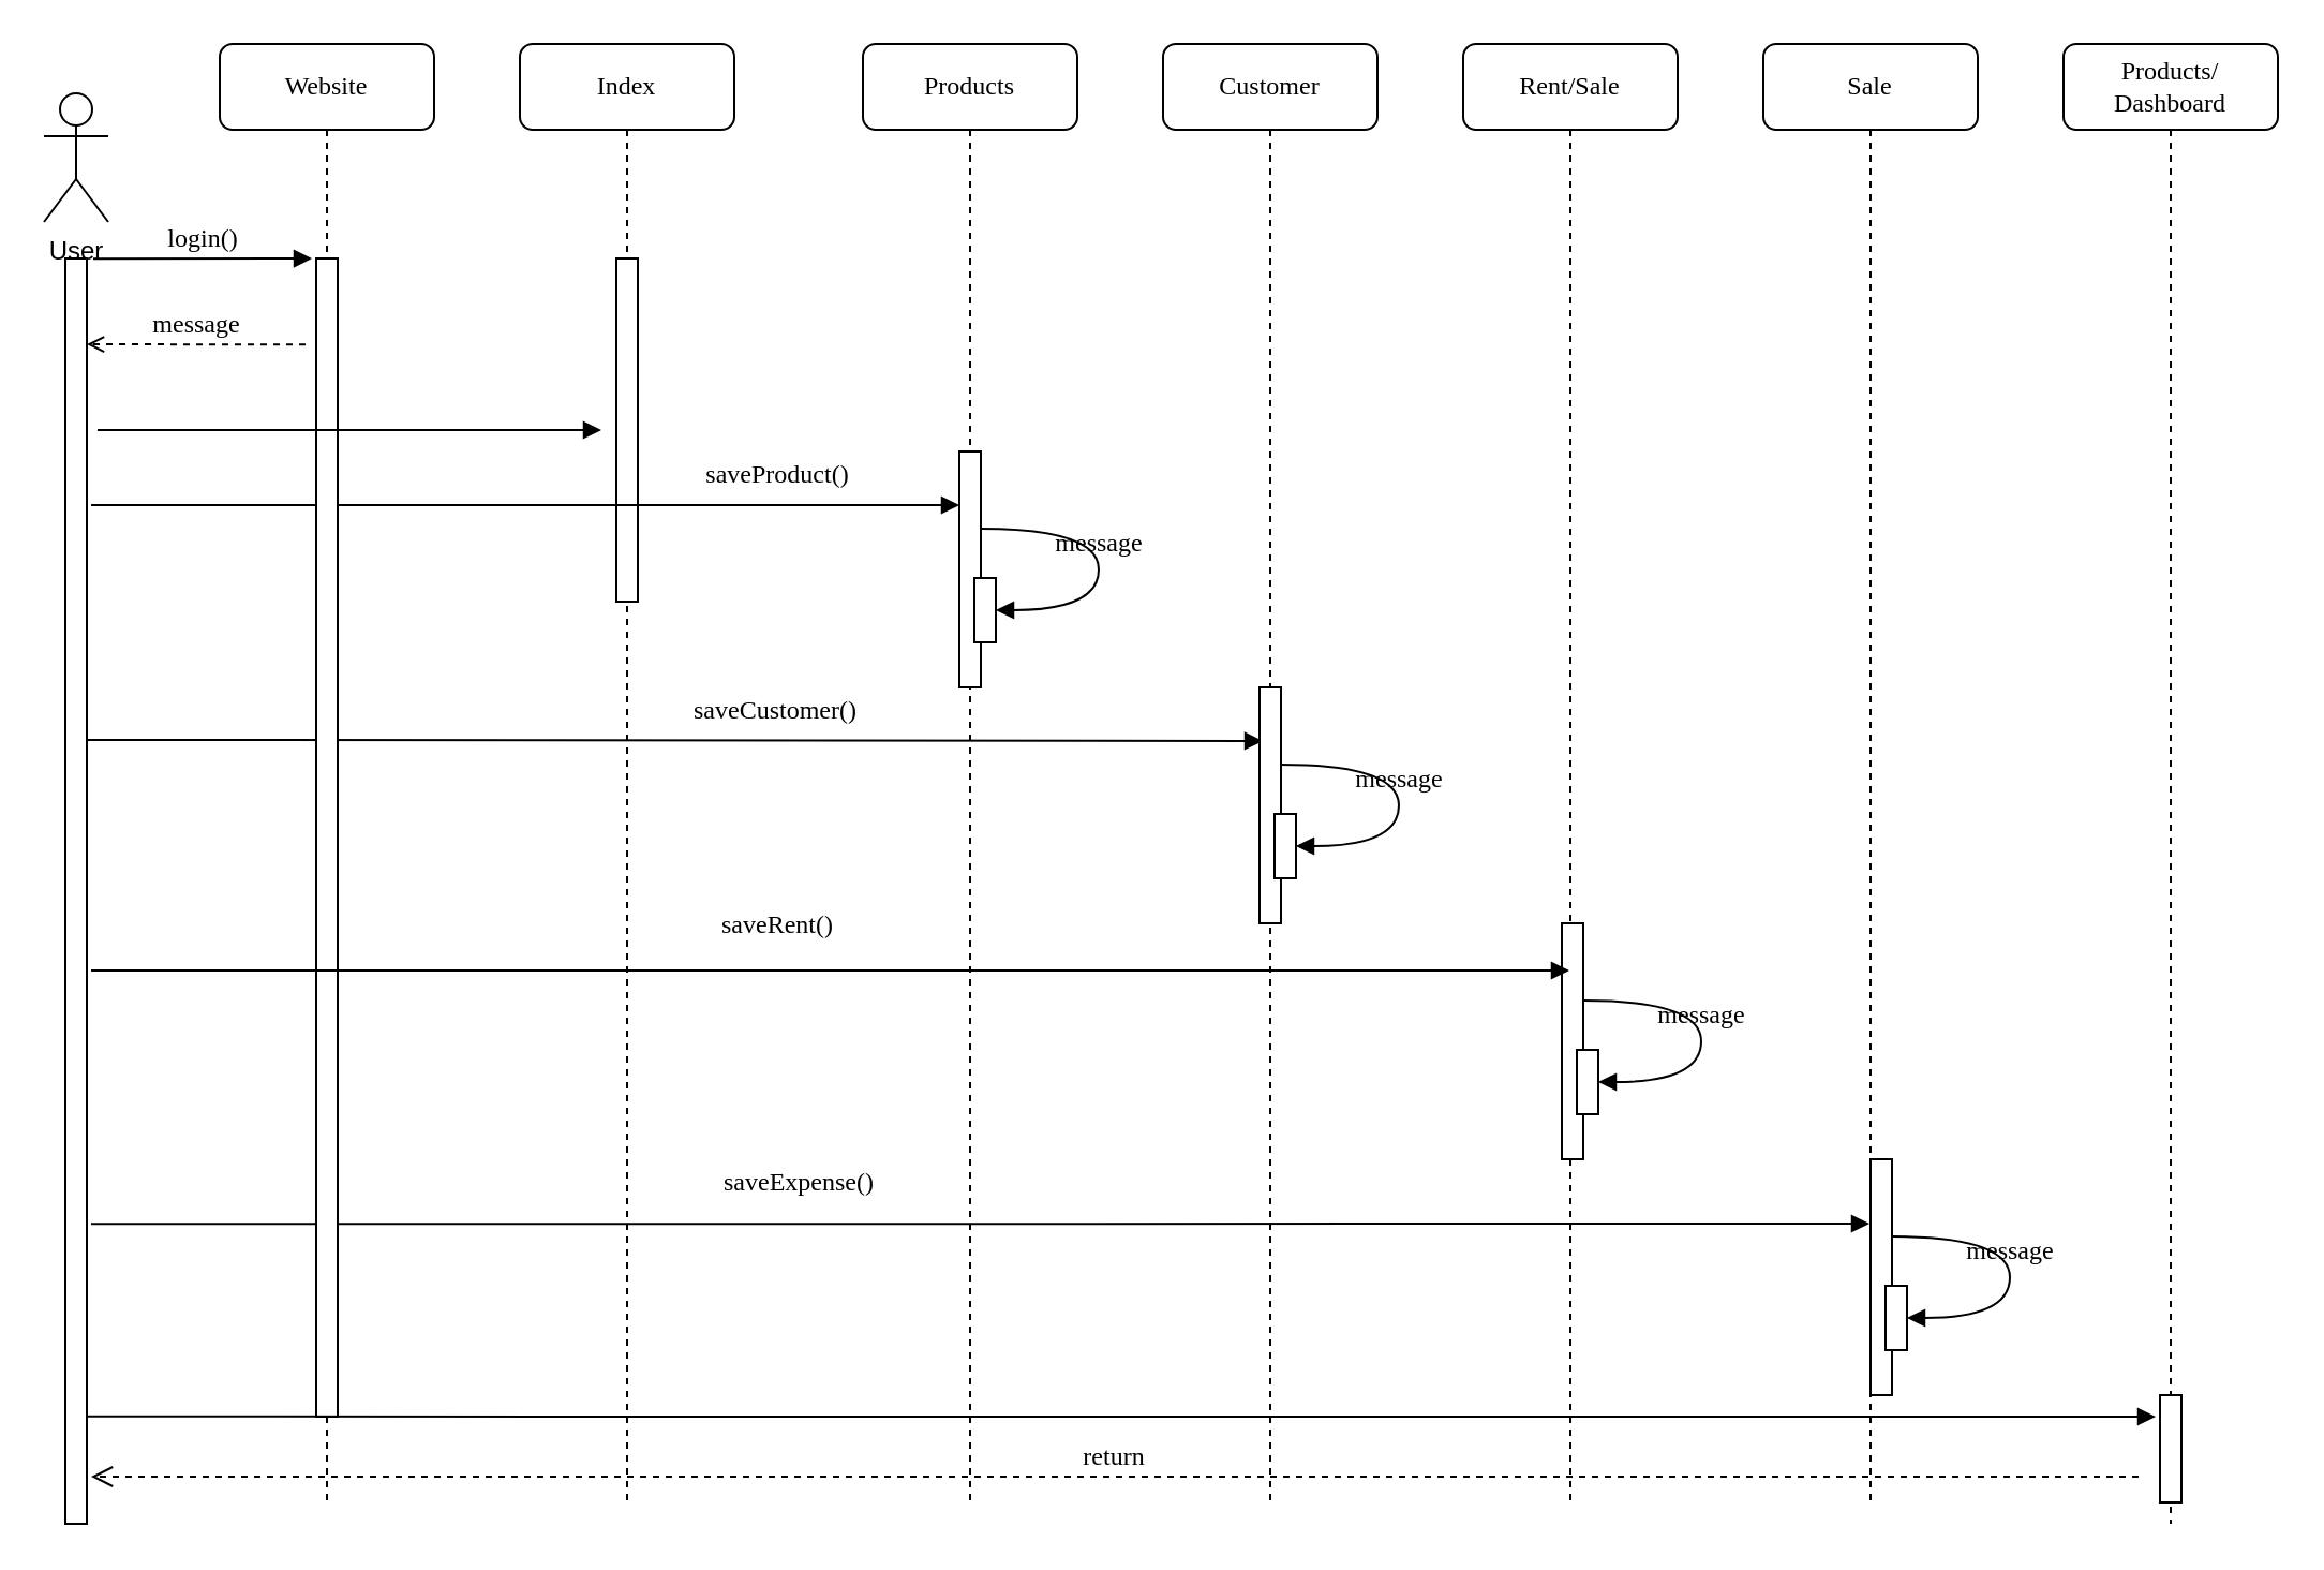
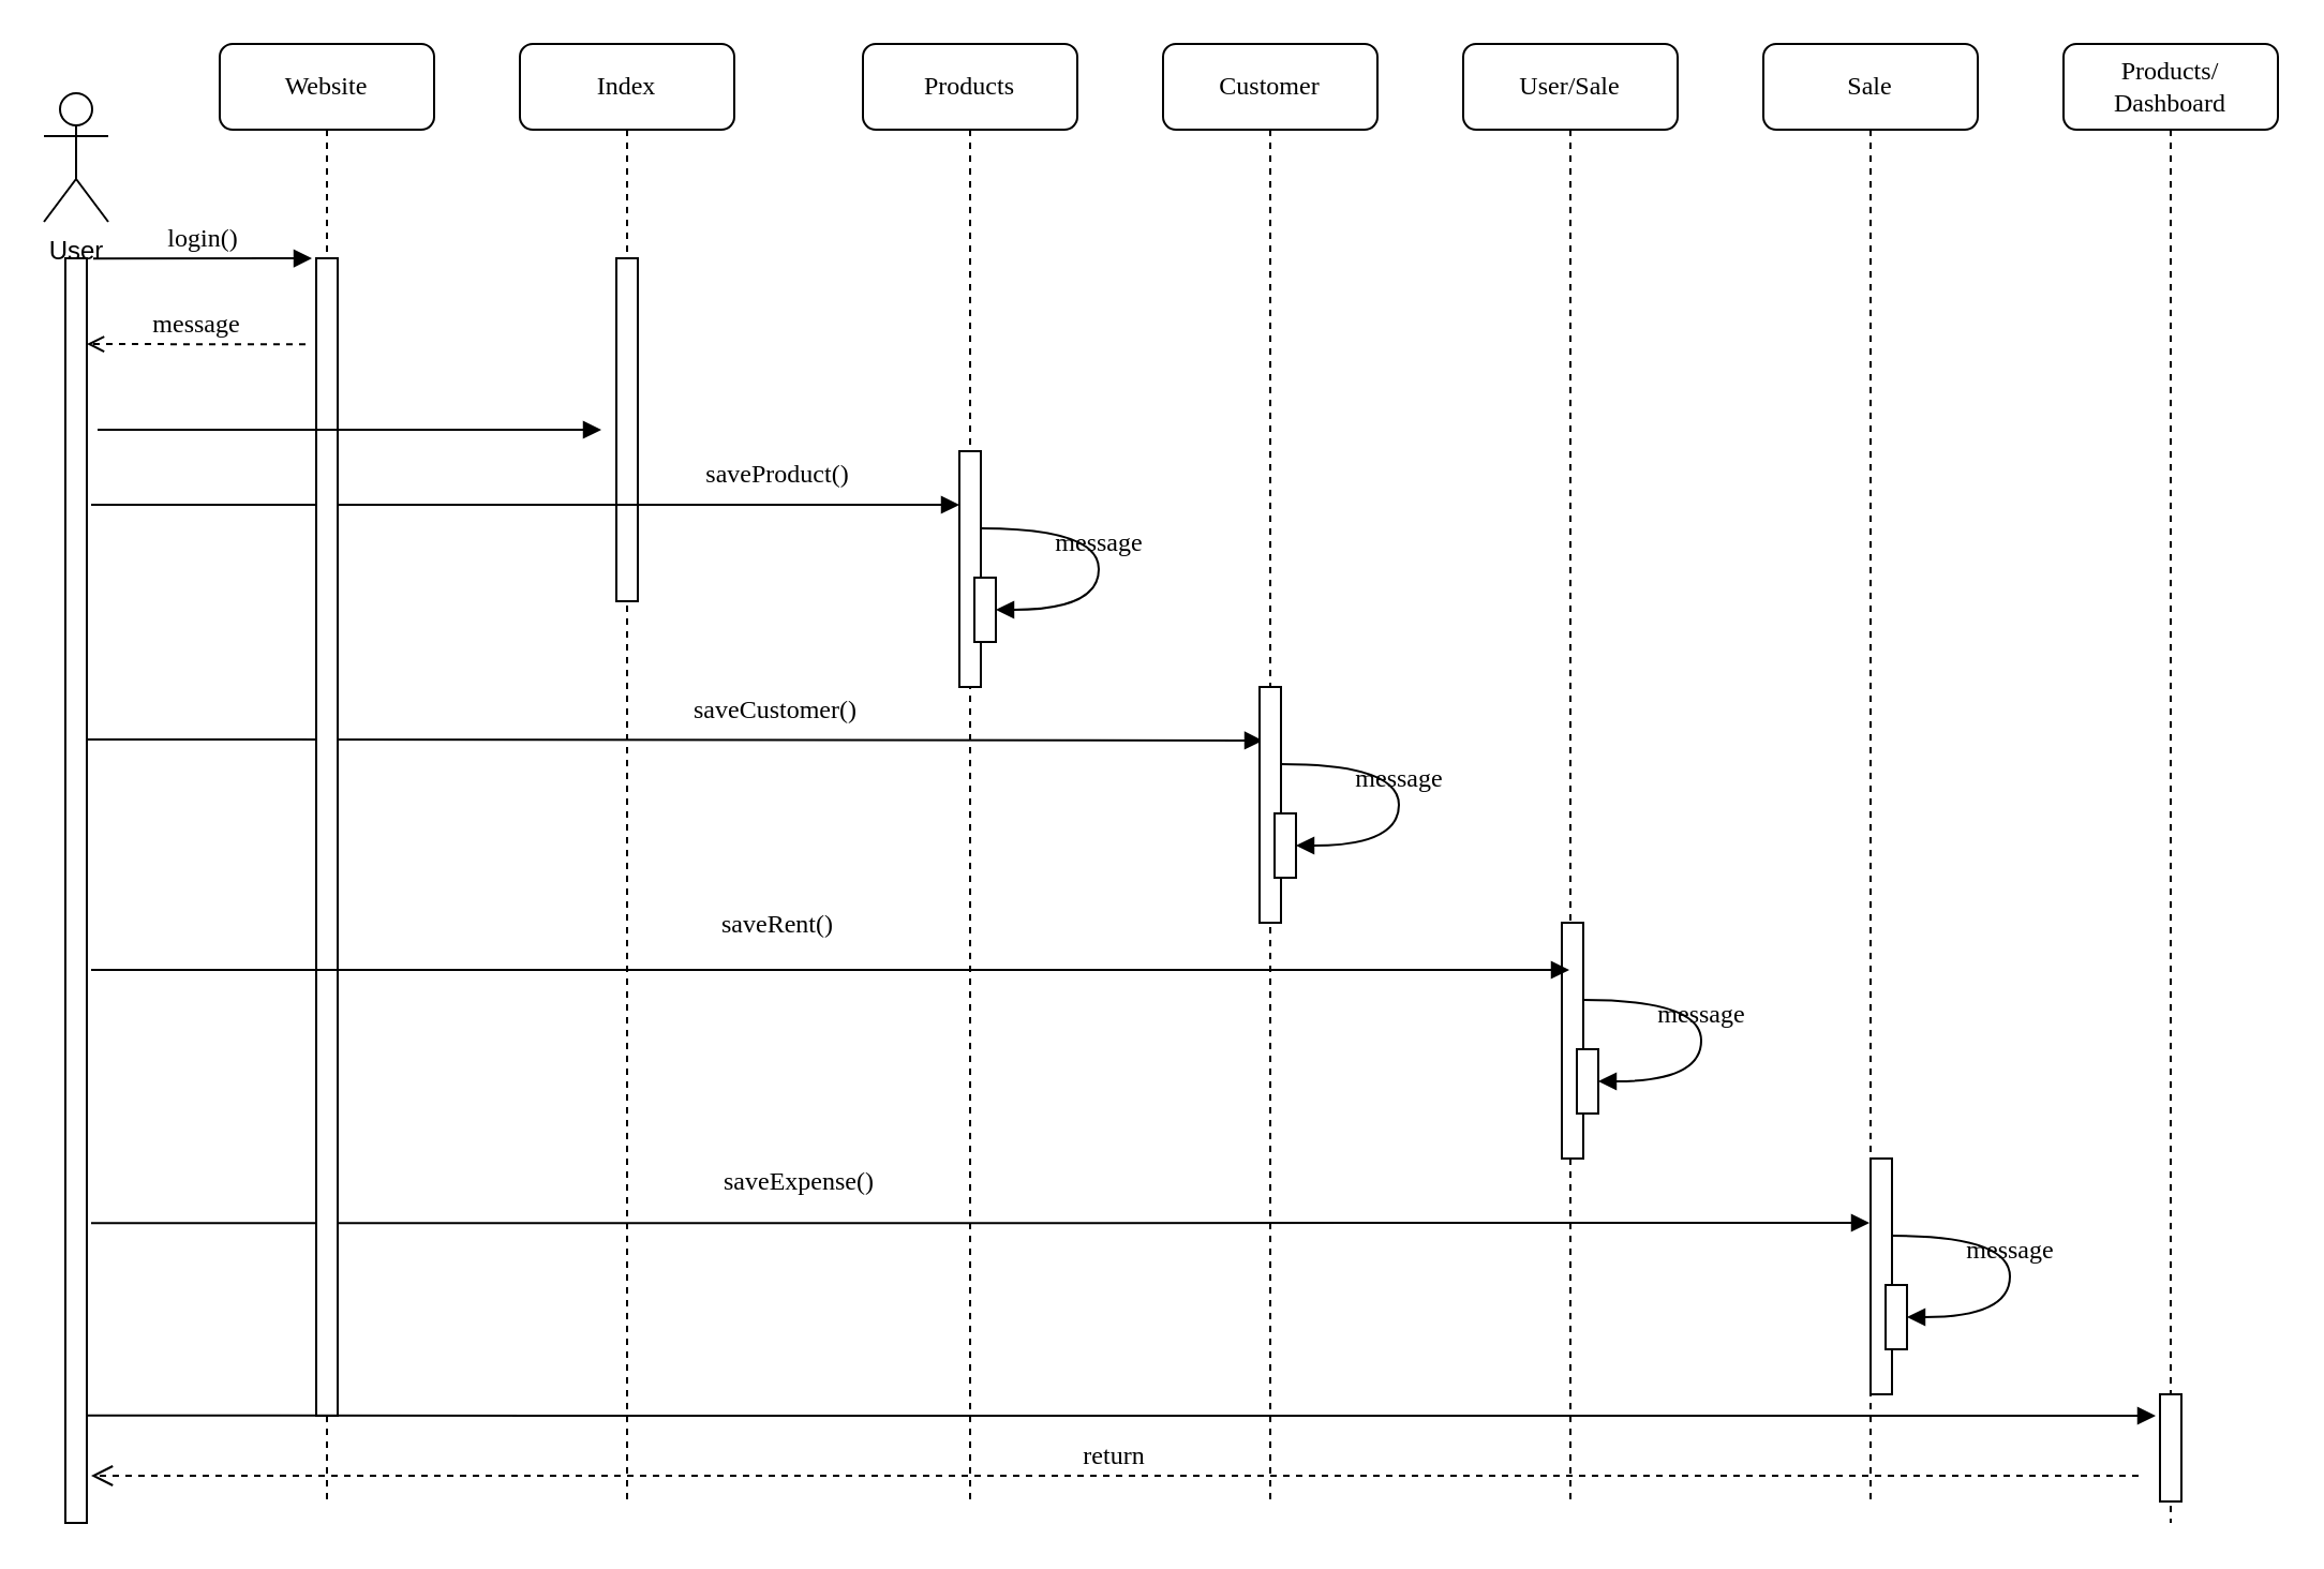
  <mxCell id="0" />
  <mxCell id="1" parent="0" />
  <mxCell id="2" value="Index" style="shape=umlLifeline;perimeter=lifelinePerimeter;whiteSpace=wrap;html=1;container=1;collapsible=0;recursiveResize=0;outlineConnect=0;rounded=1;shadow=0;comic=0;labelBackgroundColor=none;strokeWidth=1;fontFamily=Verdana;fontSize=12;align=center;" parent="1" vertex="1"><mxGeometry x="242" y="20" width="100" height="680" as="geometry" /></mxCell>
  <mxCell id="3" value="" style="html=1;points=[];perimeter=orthogonalPerimeter;rounded=0;shadow=0;comic=0;labelBackgroundColor=none;strokeWidth=1;fontFamily=Verdana;fontSize=12;align=center;" parent="2" vertex="1"><mxGeometry x="45" y="100" width="10" height="160" as="geometry" /></mxCell>
  <mxCell id="4" value="saveCustomer()" style="html=1;verticalAlign=bottom;endArrow=block;labelBackgroundColor=none;fontFamily=Verdana;fontSize=12;edgeStyle=elbowEdgeStyle;elbow=vertical;" edge="1" parent="2"><mxGeometry x="0.176" y="5" relative="1" as="geometry"><mxPoint x="-203" y="324.46" as="sourcePoint" /><mxPoint x="346.5" y="325" as="targetPoint" /><Array as="points"><mxPoint x="257" y="325" /></Array><mxPoint as="offset" /></mxGeometry></mxCell>
  <mxCell id="5" value="Products" style="shape=umlLifeline;perimeter=lifelinePerimeter;whiteSpace=wrap;html=1;container=1;collapsible=0;recursiveResize=0;outlineConnect=0;rounded=1;shadow=0;comic=0;labelBackgroundColor=none;strokeWidth=1;fontFamily=Verdana;fontSize=12;align=center;" parent="1" vertex="1"><mxGeometry x="402" y="20" width="100" height="680" as="geometry" /></mxCell>
  <mxCell id="6" value="" style="html=1;points=[];perimeter=orthogonalPerimeter;rounded=0;shadow=0;comic=0;labelBackgroundColor=none;strokeWidth=1;fontFamily=Verdana;fontSize=12;align=center;" parent="5" vertex="1"><mxGeometry x="45" y="190" width="10" height="110" as="geometry" /></mxCell>
  <mxCell id="7" value="saveProduct()" style="html=1;verticalAlign=bottom;endArrow=block;entryX=0;entryY=0;labelBackgroundColor=none;fontFamily=Verdana;fontSize=12;edgeStyle=elbowEdgeStyle;elbow=vertical;" parent="5" edge="1"><mxGeometry x="0.579" y="5" relative="1" as="geometry"><mxPoint x="-360" y="215" as="sourcePoint" /><mxPoint x="45" y="214.71" as="targetPoint" /><mxPoint as="offset" /></mxGeometry></mxCell>
  <mxCell id="8" value="message" style="html=1;verticalAlign=bottom;endArrow=block;labelBackgroundColor=none;fontFamily=Verdana;fontSize=12;elbow=vertical;edgeStyle=orthogonalEdgeStyle;curved=1;exitX=1.038;exitY=0.345;exitPerimeter=0;" edge="1" parent="5"><mxGeometry relative="1" as="geometry"><mxPoint x="55" y="226" as="sourcePoint" /><mxPoint x="62" y="264" as="targetPoint" /><Array as="points"><mxPoint x="110" y="226" /><mxPoint x="110" y="264" /></Array></mxGeometry></mxCell>
  <mxCell id="9" value="" style="html=1;points=[];perimeter=orthogonalPerimeter;rounded=0;shadow=0;comic=0;labelBackgroundColor=none;strokeWidth=1;fontFamily=Verdana;fontSize=12;align=center;" vertex="1" parent="5"><mxGeometry x="52" y="249" width="10" height="30" as="geometry" /></mxCell>
  <mxCell id="10" value="saveExpense()" style="html=1;verticalAlign=bottom;endArrow=block;labelBackgroundColor=none;fontFamily=Verdana;fontSize=12;edgeStyle=elbowEdgeStyle;elbow=vertical;" edge="1" parent="5" target="19"><mxGeometry x="-0.204" y="10" relative="1" as="geometry"><mxPoint x="-360" y="550.17" as="sourcePoint" /><mxPoint x="329.5" y="550.003" as="targetPoint" /><mxPoint as="offset" /></mxGeometry></mxCell>
  <mxCell id="11" value="Customer" style="shape=umlLifeline;perimeter=lifelinePerimeter;whiteSpace=wrap;html=1;container=1;collapsible=0;recursiveResize=0;outlineConnect=0;rounded=1;shadow=0;comic=0;labelBackgroundColor=none;strokeWidth=1;fontFamily=Verdana;fontSize=12;align=center;" parent="1" vertex="1"><mxGeometry x="542" y="20" width="100" height="680" as="geometry" /></mxCell>
  <mxCell id="12" value="" style="html=1;points=[];perimeter=orthogonalPerimeter;rounded=0;shadow=0;comic=0;labelBackgroundColor=none;strokeWidth=1;fontFamily=Verdana;fontSize=12;align=center;" vertex="1" parent="11"><mxGeometry x="45" y="300" width="10" height="110" as="geometry" /></mxCell>
  <mxCell id="13" value="message" style="html=1;verticalAlign=bottom;endArrow=block;labelBackgroundColor=none;fontFamily=Verdana;fontSize=12;elbow=vertical;edgeStyle=orthogonalEdgeStyle;curved=1;exitX=1.038;exitY=0.345;exitPerimeter=0;" edge="1" parent="11"><mxGeometry relative="1" as="geometry"><mxPoint x="55" y="336" as="sourcePoint" /><mxPoint x="62" y="374" as="targetPoint" /><Array as="points"><mxPoint x="110" y="336" /><mxPoint x="110" y="374" /></Array></mxGeometry></mxCell>
  <mxCell id="14" value="" style="html=1;points=[];perimeter=orthogonalPerimeter;rounded=0;shadow=0;comic=0;labelBackgroundColor=none;strokeWidth=1;fontFamily=Verdana;fontSize=12;align=center;" vertex="1" parent="11"><mxGeometry x="52" y="359" width="10" height="30" as="geometry" /></mxCell>
- <mxCell id="15" value="Rent/Sale" style="shape=umlLifeline;perimeter=lifelinePerimeter;whiteSpace=wrap;html=1;container=1;collapsible=0;recursiveResize=0;outlineConnect=0;rounded=1;shadow=0;comic=0;labelBackgroundColor=none;strokeWidth=1;fontFamily=Verdana;fontSize=12;align=center;" parent="1" vertex="1"><mxGeometry x="682" y="20" width="100" height="680" as="geometry" /></mxCell>
+ <mxCell id="15" value="User/Sale" style="shape=umlLifeline;perimeter=lifelinePerimeter;whiteSpace=wrap;html=1;container=1;collapsible=0;recursiveResize=0;outlineConnect=0;rounded=1;shadow=0;comic=0;labelBackgroundColor=none;strokeWidth=1;fontFamily=Verdana;fontSize=12;align=center;" parent="1" vertex="1"><mxGeometry x="682" y="20" width="100" height="680" as="geometry" /></mxCell>
  <mxCell id="16" value="" style="html=1;points=[];perimeter=orthogonalPerimeter;rounded=0;shadow=0;comic=0;labelBackgroundColor=none;strokeWidth=1;fontFamily=Verdana;fontSize=12;align=center;" vertex="1" parent="15"><mxGeometry x="46" y="410" width="10" height="110" as="geometry" /></mxCell>
  <mxCell id="17" value="message" style="html=1;verticalAlign=bottom;endArrow=block;labelBackgroundColor=none;fontFamily=Verdana;fontSize=12;elbow=vertical;edgeStyle=orthogonalEdgeStyle;curved=1;exitX=1.038;exitY=0.345;exitPerimeter=0;" edge="1" parent="15"><mxGeometry relative="1" as="geometry"><mxPoint x="56" y="446" as="sourcePoint" /><mxPoint x="63" y="484" as="targetPoint" /><Array as="points"><mxPoint x="111" y="446" /><mxPoint x="111" y="484" /></Array></mxGeometry></mxCell>
  <mxCell id="18" value="" style="html=1;points=[];perimeter=orthogonalPerimeter;rounded=0;shadow=0;comic=0;labelBackgroundColor=none;strokeWidth=1;fontFamily=Verdana;fontSize=12;align=center;" vertex="1" parent="15"><mxGeometry x="53" y="469" width="10" height="30" as="geometry" /></mxCell>
  <mxCell id="19" value="Sale" style="shape=umlLifeline;perimeter=lifelinePerimeter;whiteSpace=wrap;html=1;container=1;collapsible=0;recursiveResize=0;outlineConnect=0;rounded=1;shadow=0;comic=0;labelBackgroundColor=none;strokeWidth=1;fontFamily=Verdana;fontSize=12;align=center;" parent="1" vertex="1"><mxGeometry x="822" y="20" width="100" height="680" as="geometry" /></mxCell>
  <mxCell id="20" value="" style="html=1;points=[];perimeter=orthogonalPerimeter;rounded=0;shadow=0;comic=0;labelBackgroundColor=none;strokeWidth=1;fontFamily=Verdana;fontSize=12;align=center;" vertex="1" parent="19"><mxGeometry x="50" y="520" width="10" height="110" as="geometry" /></mxCell>
  <mxCell id="21" value="message" style="html=1;verticalAlign=bottom;endArrow=block;labelBackgroundColor=none;fontFamily=Verdana;fontSize=12;elbow=vertical;edgeStyle=orthogonalEdgeStyle;curved=1;exitX=1.038;exitY=0.345;exitPerimeter=0;" edge="1" parent="19"><mxGeometry relative="1" as="geometry"><mxPoint x="60" y="556" as="sourcePoint" /><mxPoint x="67" y="594" as="targetPoint" /><Array as="points"><mxPoint x="115" y="556" /><mxPoint x="115" y="594" /></Array></mxGeometry></mxCell>
  <mxCell id="22" value="" style="html=1;points=[];perimeter=orthogonalPerimeter;rounded=0;shadow=0;comic=0;labelBackgroundColor=none;strokeWidth=1;fontFamily=Verdana;fontSize=12;align=center;" vertex="1" parent="19"><mxGeometry x="57" y="579" width="10" height="30" as="geometry" /></mxCell>
  <mxCell id="23" value="Products/&lt;div&gt;Dashboard&lt;/div&gt;" style="shape=umlLifeline;perimeter=lifelinePerimeter;whiteSpace=wrap;html=1;container=1;collapsible=0;recursiveResize=0;outlineConnect=0;rounded=1;shadow=0;comic=0;labelBackgroundColor=none;strokeWidth=1;fontFamily=Verdana;fontSize=12;align=center;" parent="1" vertex="1"><mxGeometry x="962" y="20" width="100" height="690" as="geometry" /></mxCell>
  <mxCell id="24" value="Website" style="shape=umlLifeline;perimeter=lifelinePerimeter;whiteSpace=wrap;html=1;container=1;collapsible=0;recursiveResize=0;outlineConnect=0;rounded=1;shadow=0;comic=0;labelBackgroundColor=none;strokeWidth=1;fontFamily=Verdana;fontSize=12;align=center;" parent="1" vertex="1"><mxGeometry x="102" y="20" width="100" height="680" as="geometry" /></mxCell>
  <mxCell id="25" value="" style="html=1;points=[];perimeter=orthogonalPerimeter;rounded=0;shadow=0;comic=0;labelBackgroundColor=none;strokeWidth=1;fontFamily=Verdana;fontSize=12;align=center;" parent="24" vertex="1"><mxGeometry x="45" y="100" width="10" height="540" as="geometry" /></mxCell>
  <mxCell id="26" value="login()" style="html=1;verticalAlign=bottom;endArrow=block;labelBackgroundColor=none;fontFamily=Verdana;fontSize=12;edgeStyle=elbowEdgeStyle;elbow=vertical;" edge="1" parent="24"><mxGeometry relative="1" as="geometry"><mxPoint x="-59" y="100.17" as="sourcePoint" /><mxPoint x="43" y="100" as="targetPoint" /></mxGeometry></mxCell>
  <mxCell id="27" value="" style="html=1;verticalAlign=bottom;endArrow=block;entryX=0;entryY=0;labelBackgroundColor=none;fontFamily=Verdana;fontSize=12;edgeStyle=elbowEdgeStyle;elbow=vertical;" parent="24" edge="1"><mxGeometry x="0.446" y="10" relative="1" as="geometry"><mxPoint x="-57" y="180" as="sourcePoint" /><mxPoint x="178" y="180" as="targetPoint" /><mxPoint as="offset" /></mxGeometry></mxCell>
  <mxCell id="28" value="saveRent()" style="html=1;verticalAlign=bottom;endArrow=block;labelBackgroundColor=none;fontFamily=Verdana;fontSize=12;edgeStyle=elbowEdgeStyle;elbow=vertical;" edge="1" parent="24"><mxGeometry x="-0.072" y="12" relative="1" as="geometry"><mxPoint x="-60" y="432" as="sourcePoint" /><mxPoint x="629.5" y="431.833" as="targetPoint" /><mxPoint as="offset" /></mxGeometry></mxCell>
  <mxCell id="29" value="" style="html=1;points=[];perimeter=orthogonalPerimeter;rounded=0;shadow=0;comic=0;labelBackgroundColor=none;strokeColor=#000000;strokeWidth=1;fillColor=#FFFFFF;fontFamily=Verdana;fontSize=12;fontColor=#000000;align=center;" parent="1" vertex="1"><mxGeometry x="1007" y="650" width="10" height="50" as="geometry" /></mxCell>
  <mxCell id="30" value="return" style="html=1;verticalAlign=bottom;endArrow=open;dashed=1;endSize=8;labelBackgroundColor=none;fontFamily=Verdana;fontSize=12;edgeStyle=elbowEdgeStyle;elbow=vertical;" parent="1" edge="1"><mxGeometry x="0.001" relative="1" as="geometry"><mxPoint x="42" y="688" as="targetPoint" /><Array as="points"><mxPoint x="697" y="688" /></Array><mxPoint x="997" y="688" as="sourcePoint" /><mxPoint as="offset" /></mxGeometry></mxCell>
  <mxCell id="31" value="User" style="shape=umlActor;verticalLabelPosition=bottom;verticalAlign=top;html=1;outlineConnect=0;" vertex="1" parent="1"><mxGeometry x="20" y="43" width="30" height="60" as="geometry" /></mxCell>
  <mxCell id="32" value="" style="html=1;points=[];perimeter=orthogonalPerimeter;rounded=0;shadow=0;comic=0;labelBackgroundColor=none;strokeWidth=1;fontFamily=Verdana;fontSize=12;align=center;" vertex="1" parent="1"><mxGeometry x="30" y="120" width="10" height="590" as="geometry" /></mxCell>
  <mxCell id="33" value="message" style="html=1;verticalAlign=bottom;endArrow=open;labelBackgroundColor=none;fontFamily=Verdana;fontSize=12;edgeStyle=elbowEdgeStyle;elbow=vertical;dashed=1;endFill=0;" edge="1" parent="1"><mxGeometry relative="1" as="geometry"><mxPoint x="142" y="160.17" as="sourcePoint" /><mxPoint x="40" y="160.34" as="targetPoint" /></mxGeometry></mxCell>
  <mxCell id="34" value="" style="html=1;verticalAlign=bottom;endArrow=block;labelBackgroundColor=none;fontFamily=Verdana;fontSize=12;edgeStyle=elbowEdgeStyle;elbow=vertical;" edge="1" parent="1"><mxGeometry relative="1" as="geometry"><mxPoint x="40" y="659.92" as="sourcePoint" /><mxPoint x="1005" y="660" as="targetPoint" /></mxGeometry></mxCell>
